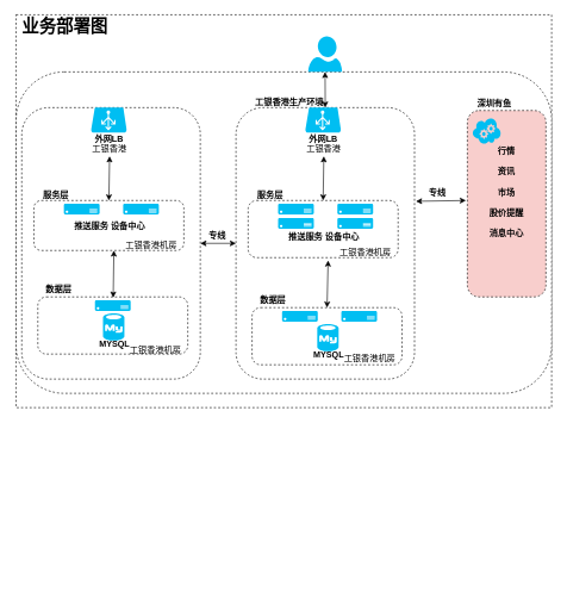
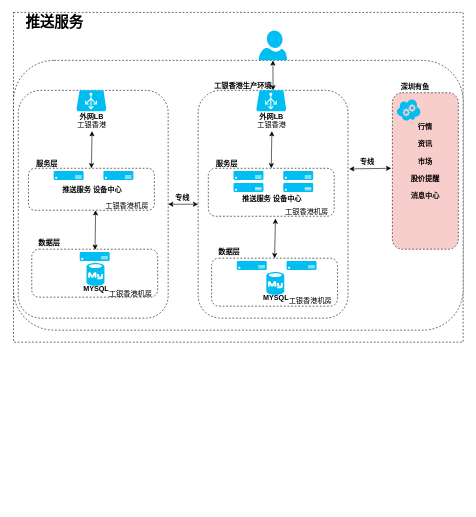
  <mxCell id="0" />
  <mxCell id="1" parent="0" />
  <mxCell id="2" value="" style="rounded=0;whiteSpace=wrap;html=1;dashed=1;" vertex="1" parent="1"><mxGeometry x="22" y="20" width="750" height="550" as="geometry" /></mxCell>
  <mxCell id="3" value="" style="rounded=1;whiteSpace=wrap;html=1;dashed=1;" vertex="1" parent="1"><mxGeometry x="22" y="100" width="750" height="450" as="geometry" /></mxCell>
  <mxCell id="4" value="" style="rounded=1;whiteSpace=wrap;html=1;direction=south;dashed=1;" vertex="1" parent="1"><mxGeometry x="330" y="150" width="250" height="380" as="geometry" /></mxCell>
- <mxCell id="5" value="&lt;b&gt;业务部署图&lt;/b&gt;" style="text;html=1;resizable=0;autosize=1;align=center;verticalAlign=middle;points=[];fillColor=none;strokeColor=none;rounded=0;fontSize=24;" parent="1" vertex="1"><mxGeometry x="20" y="22" width="140" height="30" as="geometry" /></mxCell>
+ <mxCell id="5" value="&lt;b&gt;推送服务&lt;/b&gt;" style="text;html=1;resizable=0;autosize=1;align=center;verticalAlign=middle;points=[];fillColor=none;strokeColor=none;rounded=0;fontSize=24;" parent="1" vertex="1"><mxGeometry x="20" y="22" width="140" height="30" as="geometry" /></mxCell>
  <mxCell id="6" value="" style="verticalLabelPosition=bottom;html=1;verticalAlign=top;align=center;strokeColor=none;fillColor=#00BEF2;shape=mxgraph.azure.user;fontSize=24;" parent="1" vertex="1"><mxGeometry x="431" y="50" width="47.5" height="50" as="geometry" /></mxCell>
  <mxCell id="7" value="" style="endArrow=classic;startArrow=classic;html=1;fontSize=24;entryX=0.5;entryY=1;entryDx=0;entryDy=0;entryPerimeter=0;" parent="1" target="6" edge="1"><mxGeometry width="50" height="50" relative="1" as="geometry"><mxPoint x="455" y="150" as="sourcePoint" /><mxPoint x="481" y="100" as="targetPoint" /></mxGeometry></mxCell>
  <mxCell id="8" style="edgeStyle=none;rounded=0;jumpStyle=none;orthogonalLoop=1;jettySize=auto;html=1;exitX=0.5;exitY=0;exitDx=0;exitDy=0;strokeColor=#000000;fontSize=24;" parent="1" edge="1"><mxGeometry relative="1" as="geometry"><mxPoint x="562" y="561" as="sourcePoint" /><mxPoint x="562" y="561" as="targetPoint" /></mxGeometry></mxCell>
  <mxCell id="9" value="&lt;div style=&quot;text-align: center&quot;&gt;&lt;b&gt;&lt;br&gt;&lt;/b&gt;&lt;/div&gt;&lt;div style=&quot;text-align: center&quot;&gt;&amp;nbsp; &amp;nbsp; &amp;nbsp; &amp;nbsp; &amp;nbsp; &amp;nbsp; &amp;nbsp;&lt;/div&gt;&lt;div style=&quot;text-align: center&quot;&gt;&lt;br&gt;&lt;/div&gt;&lt;b&gt;&lt;div style=&quot;text-align: center&quot;&gt;行情&lt;/div&gt;&lt;div style=&quot;text-align: center&quot;&gt;&lt;br&gt;&lt;/div&gt;&lt;div style=&quot;text-align: center&quot;&gt;资讯&lt;/div&gt;&lt;div style=&quot;text-align: center&quot;&gt;&lt;br&gt;&lt;/div&gt;&lt;div style=&quot;text-align: center&quot;&gt;市场&lt;/div&gt;&lt;div style=&quot;text-align: center&quot;&gt;&lt;br&gt;&lt;/div&gt;&lt;div style=&quot;text-align: center&quot;&gt;股价提醒&lt;/div&gt;&lt;div style=&quot;text-align: center&quot;&gt;&lt;br&gt;&lt;/div&gt;&lt;div style=&quot;text-align: center&quot;&gt;消息中心&lt;/div&gt;&lt;/b&gt;" style="rounded=1;whiteSpace=wrap;html=1;dashed=1;comic=0;fontSize=12;align=center;verticalAlign=top;fillColor=#f8cecc;" parent="1" vertex="1"><mxGeometry x="654" y="154" width="110" height="261" as="geometry" /></mxCell>
  <mxCell id="10" value="" style="verticalLabelPosition=bottom;html=1;verticalAlign=top;align=center;strokeColor=none;fillColor=#00BEF2;shape=mxgraph.azure.cloud_service;dashed=1;comic=0;fontSize=12;" parent="1" vertex="1"><mxGeometry x="661" y="164" width="40" height="37" as="geometry" /></mxCell>
  <mxCell id="11" style="edgeStyle=orthogonalEdgeStyle;rounded=0;orthogonalLoop=1;jettySize=auto;html=1;exitX=0.5;exitY=1;exitDx=0;exitDy=0;" parent="1" edge="1"><mxGeometry relative="1" as="geometry"><mxPoint x="456" y="840" as="sourcePoint" /><mxPoint x="456" y="840" as="targetPoint" /></mxGeometry></mxCell>
  <mxCell id="12" value="" style="verticalLabelPosition=bottom;html=1;verticalAlign=top;align=center;strokeColor=none;fillColor=#00BEF2;shape=mxgraph.azure.azure_load_balancer;dashed=1;comic=0;fontSize=24;" parent="1" vertex="1"><mxGeometry x="427" y="150" width="50" height="35" as="geometry" /></mxCell>
  <mxCell id="13" value="&lt;b&gt;&lt;font style=&quot;font-size: 12px&quot;&gt;外网LB&lt;/font&gt;&lt;/b&gt;" style="text;html=1;resizable=0;autosize=1;align=center;verticalAlign=middle;points=[];fillColor=none;strokeColor=none;rounded=0;dashed=1;comic=0;fontSize=12;" parent="1" vertex="1"><mxGeometry x="422" y="185" width="60" height="20" as="geometry" /></mxCell>
  <mxCell id="14" value="" style="rounded=1;whiteSpace=wrap;html=1;dashed=1;" vertex="1" parent="1"><mxGeometry x="347" y="280" width="210" height="80" as="geometry" /></mxCell>
  <mxCell id="15" value="" style="verticalLabelPosition=bottom;html=1;verticalAlign=top;align=center;strokeColor=none;fillColor=#00BEF2;shape=mxgraph.azure.server;dashed=1;comic=0;fontSize=24;" parent="1" vertex="1"><mxGeometry x="389" y="284.5" width="50" height="15" as="geometry" /></mxCell>
  <mxCell id="16" value="" style="verticalLabelPosition=bottom;html=1;verticalAlign=top;align=center;strokeColor=none;fillColor=#00BEF2;shape=mxgraph.azure.server;dashed=1;comic=0;fontSize=24;" parent="1" vertex="1"><mxGeometry x="472" y="284.5" width="50" height="15" as="geometry" /></mxCell>
  <mxCell id="17" value="" style="verticalLabelPosition=bottom;html=1;verticalAlign=top;align=center;strokeColor=none;fillColor=#00BEF2;shape=mxgraph.azure.server;dashed=1;comic=0;fontSize=24;" vertex="1" parent="1"><mxGeometry x="389" y="304.5" width="50" height="15" as="geometry" /></mxCell>
  <mxCell id="18" value="" style="verticalLabelPosition=bottom;html=1;verticalAlign=top;align=center;strokeColor=none;fillColor=#00BEF2;shape=mxgraph.azure.server;dashed=1;comic=0;fontSize=24;" vertex="1" parent="1"><mxGeometry x="472" y="304.5" width="50" height="15" as="geometry" /></mxCell>
  <mxCell id="19" value="&lt;b&gt;推送服务 设备中心&amp;nbsp;&lt;/b&gt;" style="text;html=1;strokeColor=none;fillColor=none;align=center;verticalAlign=middle;whiteSpace=wrap;rounded=0;dashed=1;" vertex="1" parent="1"><mxGeometry x="350" y="323" width="210" height="15" as="geometry" /></mxCell>
  <mxCell id="20" value="工银香港机房" style="text;html=1;strokeColor=none;fillColor=none;align=center;verticalAlign=middle;whiteSpace=wrap;rounded=0;dashed=1;" vertex="1" parent="1"><mxGeometry x="474" y="342" width="75" height="19" as="geometry" /></mxCell>
  <mxCell id="21" value="&lt;b&gt;服务层&lt;/b&gt;" style="text;html=1;strokeColor=none;fillColor=none;align=center;verticalAlign=middle;whiteSpace=wrap;rounded=0;dashed=1;" vertex="1" parent="1"><mxGeometry x="358" y="262" width="40" height="20" as="geometry" /></mxCell>
  <mxCell id="22" value="" style="rounded=1;whiteSpace=wrap;html=1;dashed=1;" vertex="1" parent="1"><mxGeometry x="352.5" y="430" width="210" height="80" as="geometry" /></mxCell>
  <mxCell id="23" value="" style="verticalLabelPosition=bottom;html=1;verticalAlign=top;align=center;strokeColor=none;fillColor=#00BEF2;shape=mxgraph.azure.server;dashed=1;comic=0;fontSize=24;" vertex="1" parent="1"><mxGeometry x="394.5" y="434.5" width="50" height="15" as="geometry" /></mxCell>
  <mxCell id="24" value="" style="verticalLabelPosition=bottom;html=1;verticalAlign=top;align=center;strokeColor=none;fillColor=#00BEF2;shape=mxgraph.azure.server;dashed=1;comic=0;fontSize=24;" vertex="1" parent="1"><mxGeometry x="477.5" y="434.5" width="50" height="15" as="geometry" /></mxCell>
  <mxCell id="25" value="工银香港机房" style="text;html=1;strokeColor=none;fillColor=none;align=center;verticalAlign=middle;whiteSpace=wrap;rounded=0;dashed=1;" vertex="1" parent="1"><mxGeometry x="479.5" y="492" width="75" height="19" as="geometry" /></mxCell>
  <mxCell id="26" value="" style="verticalLabelPosition=bottom;html=1;verticalAlign=top;align=center;strokeColor=none;fillColor=#00BEF2;shape=mxgraph.azure.mysql_database;dashed=1;comic=0;fontSize=12;" parent="1" vertex="1"><mxGeometry x="443.774" y="453.181" width="29.961" height="37.825" as="geometry" /></mxCell>
  <mxCell id="27" value="&lt;b&gt;MYSQL&lt;/b&gt;" style="text;html=1;strokeColor=none;fillColor=none;align=center;verticalAlign=middle;whiteSpace=wrap;rounded=0;dashed=1;" vertex="1" parent="1"><mxGeometry x="440" y="487" width="40" height="20" as="geometry" /></mxCell>
  <mxCell id="28" value="&lt;b&gt;数据层&lt;/b&gt;" style="text;html=1;strokeColor=none;fillColor=none;align=center;verticalAlign=middle;whiteSpace=wrap;rounded=0;dashed=1;" vertex="1" parent="1"><mxGeometry x="362" y="410" width="40" height="20" as="geometry" /></mxCell>
  <mxCell id="29" value="" style="endArrow=classic;startArrow=classic;html=1;exitX=0.5;exitY=0;exitDx=0;exitDy=0;" edge="1" parent="1" source="22"><mxGeometry width="50" height="50" relative="1" as="geometry"><mxPoint x="612" y="440" as="sourcePoint" /><mxPoint x="459" y="364" as="targetPoint" /></mxGeometry></mxCell>
  <mxCell id="30" value="" style="endArrow=classic;startArrow=classic;html=1;entryX=0.5;entryY=1;entryDx=0;entryDy=0;exitX=0.5;exitY=0;exitDx=0;exitDy=0;" edge="1" parent="1" source="14" target="31"><mxGeometry width="50" height="50" relative="1" as="geometry"><mxPoint x="422" y="280" as="sourcePoint" /><mxPoint x="472" y="230" as="targetPoint" /></mxGeometry></mxCell>
  <mxCell id="31" value="工银香港" style="text;html=1;strokeColor=none;fillColor=none;align=center;verticalAlign=middle;whiteSpace=wrap;rounded=0;dashed=1;" vertex="1" parent="1"><mxGeometry x="428" y="198" width="50" height="20" as="geometry" /></mxCell>
  <mxCell id="32" value="" style="rounded=1;whiteSpace=wrap;html=1;direction=south;dashed=1;" vertex="1" parent="1"><mxGeometry x="30" y="150" width="250" height="380" as="geometry" /></mxCell>
  <mxCell id="33" value="" style="verticalLabelPosition=bottom;html=1;verticalAlign=top;align=center;strokeColor=none;fillColor=#00BEF2;shape=mxgraph.azure.azure_load_balancer;dashed=1;comic=0;fontSize=24;" vertex="1" parent="1"><mxGeometry x="127" y="150" width="50" height="35" as="geometry" /></mxCell>
  <mxCell id="34" value="&lt;b&gt;&lt;font style=&quot;font-size: 12px&quot;&gt;外网LB&lt;/font&gt;&lt;/b&gt;" style="text;html=1;resizable=0;autosize=1;align=center;verticalAlign=middle;points=[];fillColor=none;strokeColor=none;rounded=0;dashed=1;comic=0;fontSize=12;" vertex="1" parent="1"><mxGeometry x="122" y="185" width="60" height="20" as="geometry" /></mxCell>
  <mxCell id="35" value="" style="rounded=1;whiteSpace=wrap;html=1;dashed=1;" vertex="1" parent="1"><mxGeometry x="47" y="280" width="210" height="70" as="geometry" /></mxCell>
  <mxCell id="36" value="" style="verticalLabelPosition=bottom;html=1;verticalAlign=top;align=center;strokeColor=none;fillColor=#00BEF2;shape=mxgraph.azure.server;dashed=1;comic=0;fontSize=24;" vertex="1" parent="1"><mxGeometry x="89" y="284.5" width="50" height="15" as="geometry" /></mxCell>
  <mxCell id="37" value="" style="verticalLabelPosition=bottom;html=1;verticalAlign=top;align=center;strokeColor=none;fillColor=#00BEF2;shape=mxgraph.azure.server;dashed=1;comic=0;fontSize=24;" vertex="1" parent="1"><mxGeometry x="172" y="284.5" width="50" height="15" as="geometry" /></mxCell>
  <mxCell id="38" value="&lt;b&gt;推送服务 设备中心&amp;nbsp;&lt;/b&gt;" style="text;html=1;strokeColor=none;fillColor=none;align=center;verticalAlign=middle;whiteSpace=wrap;rounded=0;dashed=1;" vertex="1" parent="1"><mxGeometry x="50" y="308" width="210" height="15" as="geometry" /></mxCell>
  <mxCell id="39" value="工银香港机房" style="text;html=1;strokeColor=none;fillColor=none;align=center;verticalAlign=middle;whiteSpace=wrap;rounded=0;dashed=1;" vertex="1" parent="1"><mxGeometry x="174" y="332" width="75" height="19" as="geometry" /></mxCell>
  <mxCell id="40" value="&lt;b&gt;服务层&lt;/b&gt;" style="text;html=1;strokeColor=none;fillColor=none;align=center;verticalAlign=middle;whiteSpace=wrap;rounded=0;dashed=1;" vertex="1" parent="1"><mxGeometry x="58" y="262" width="40" height="20" as="geometry" /></mxCell>
  <mxCell id="41" value="" style="rounded=1;whiteSpace=wrap;html=1;dashed=1;" vertex="1" parent="1"><mxGeometry x="52.5" y="415" width="210" height="80" as="geometry" /></mxCell>
  <mxCell id="42" value="" style="verticalLabelPosition=bottom;html=1;verticalAlign=top;align=center;strokeColor=none;fillColor=#00BEF2;shape=mxgraph.azure.server;dashed=1;comic=0;fontSize=24;" vertex="1" parent="1"><mxGeometry x="132.5" y="419.5" width="50" height="15" as="geometry" /></mxCell>
  <mxCell id="43" value="工银香港机房" style="text;html=1;strokeColor=none;fillColor=none;align=center;verticalAlign=middle;whiteSpace=wrap;rounded=0;dashed=1;" vertex="1" parent="1"><mxGeometry x="179.5" y="479" width="75" height="19" as="geometry" /></mxCell>
  <mxCell id="44" value="" style="verticalLabelPosition=bottom;html=1;verticalAlign=top;align=center;strokeColor=none;fillColor=#00BEF2;shape=mxgraph.azure.mysql_database;dashed=1;comic=0;fontSize=12;" vertex="1" parent="1"><mxGeometry x="143.774" y="438.181" width="29.961" height="37.825" as="geometry" /></mxCell>
  <mxCell id="45" value="&lt;b&gt;MYSQL&lt;/b&gt;" style="text;html=1;strokeColor=none;fillColor=none;align=center;verticalAlign=middle;whiteSpace=wrap;rounded=0;dashed=1;" vertex="1" parent="1"><mxGeometry x="140" y="472" width="40" height="20" as="geometry" /></mxCell>
  <mxCell id="46" value="&lt;b&gt;数据层&lt;/b&gt;" style="text;html=1;strokeColor=none;fillColor=none;align=center;verticalAlign=middle;whiteSpace=wrap;rounded=0;dashed=1;" vertex="1" parent="1"><mxGeometry x="62" y="395" width="40" height="20" as="geometry" /></mxCell>
  <mxCell id="47" value="" style="endArrow=classic;startArrow=classic;html=1;exitX=0.5;exitY=0;exitDx=0;exitDy=0;" edge="1" parent="1"><mxGeometry width="50" height="50" relative="1" as="geometry"><mxPoint x="158" y="416" as="sourcePoint" /><mxPoint x="159" y="350" as="targetPoint" /></mxGeometry></mxCell>
  <mxCell id="48" value="" style="endArrow=classic;startArrow=classic;html=1;entryX=0.5;entryY=1;entryDx=0;entryDy=0;exitX=0.5;exitY=0;exitDx=0;exitDy=0;" edge="1" parent="1" source="35" target="49"><mxGeometry width="50" height="50" relative="1" as="geometry"><mxPoint x="122" y="280" as="sourcePoint" /><mxPoint x="172" y="230" as="targetPoint" /></mxGeometry></mxCell>
  <mxCell id="49" value="工银香港" style="text;html=1;strokeColor=none;fillColor=none;align=center;verticalAlign=middle;whiteSpace=wrap;rounded=0;dashed=1;" vertex="1" parent="1"><mxGeometry x="128" y="198" width="50" height="20" as="geometry" /></mxCell>
  <mxCell id="50" value="&lt;b&gt;工银香港生产环境&lt;/b&gt;" style="text;html=1;strokeColor=none;fillColor=none;align=center;verticalAlign=middle;whiteSpace=wrap;rounded=0;dashed=1;" vertex="1" parent="1"><mxGeometry x="355" y="132.5" width="100" height="20" as="geometry" /></mxCell>
  <mxCell id="51" value="&lt;b&gt;深圳有鱼&lt;/b&gt;" style="text;html=1;strokeColor=none;fillColor=none;align=center;verticalAlign=middle;whiteSpace=wrap;rounded=0;dashed=1;" vertex="1" parent="1"><mxGeometry x="642" y="135" width="100" height="20" as="geometry" /></mxCell>
  <mxCell id="52" value="" style="endArrow=classic;startArrow=classic;html=1;exitX=0.5;exitY=0;exitDx=0;exitDy=0;entryX=0.5;entryY=1;entryDx=0;entryDy=0;" edge="1" parent="1" source="32" target="4"><mxGeometry width="50" height="50" relative="1" as="geometry"><mxPoint x="282" y="370" as="sourcePoint" /><mxPoint x="332" y="320" as="targetPoint" /></mxGeometry></mxCell>
  <mxCell id="53" value="" style="endArrow=classic;startArrow=classic;html=1;exitX=0.345;exitY=-0.008;exitDx=0;exitDy=0;exitPerimeter=0;" edge="1" parent="1" source="4"><mxGeometry width="50" height="50" relative="1" as="geometry"><mxPoint x="582" y="330" as="sourcePoint" /><mxPoint x="652" y="280" as="targetPoint" /></mxGeometry></mxCell>
  <mxCell id="54" value="&lt;b&gt;专线&lt;/b&gt;&lt;br&gt;" style="text;html=1;strokeColor=none;fillColor=none;align=center;verticalAlign=middle;whiteSpace=wrap;rounded=0;dashed=1;" vertex="1" parent="1"><mxGeometry x="284" y="320" width="40" height="20" as="geometry" /></mxCell>
  <mxCell id="55" value="&lt;b&gt;专线&lt;/b&gt;&lt;br&gt;" style="text;html=1;strokeColor=none;fillColor=none;align=center;verticalAlign=middle;whiteSpace=wrap;rounded=0;dashed=1;" vertex="1" parent="1"><mxGeometry x="592" y="260" width="40" height="20" as="geometry" /></mxCell>
